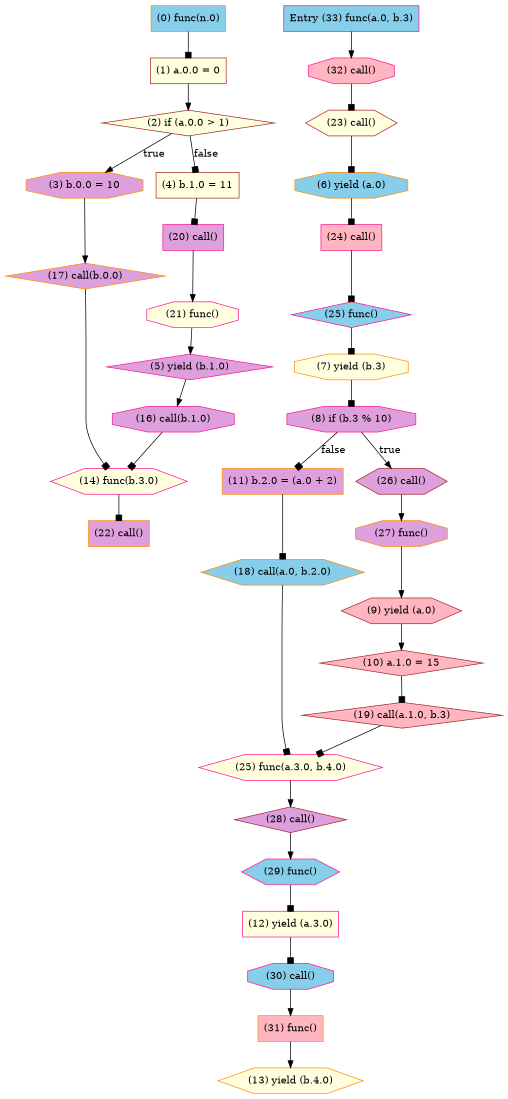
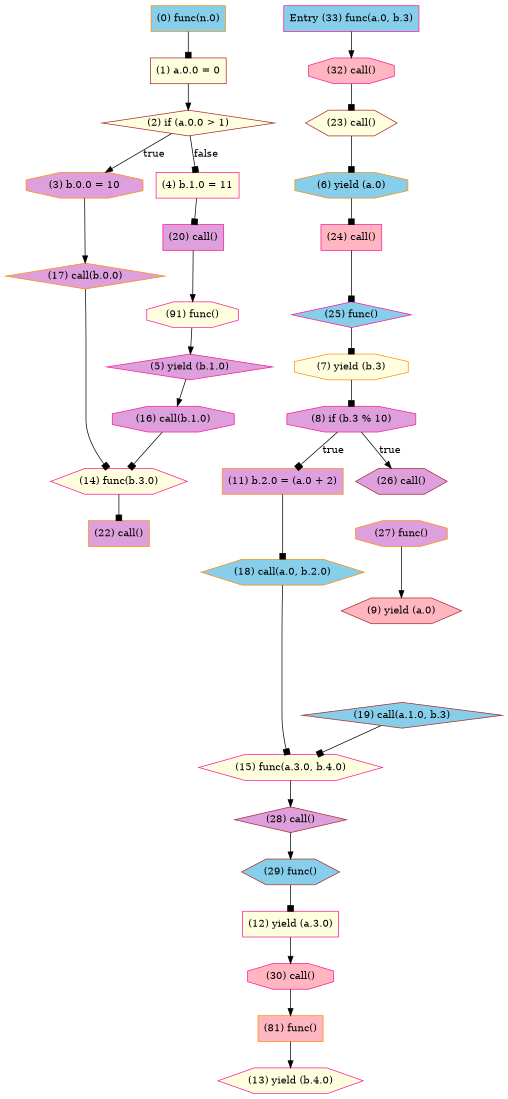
  digraph {
    node [color=deeppink fillcolor=plum shape=box style=filled]
    edge [arrowhead=box]
    n1 [color=darkorange fillcolor=skyblue label="(0) func(n.0)"]
    n2 [color=brown fillcolor=lightyellow label="(1) a.0.0 = 0"]
    n3 [color=brown fillcolor=lightyellow label="(2) if (a.0.0 > 1)" shape=diamond]
    n4 [color=darkorange label="(3) b.0.0 = 10" shape=octagon]
-   n5 [color=brown fillcolor=lightyellow label="(4) b.1.0 = 11"]
+   n5 [fillcolor=lightyellow label="(4) b.1.0 = 11"]
    n6 [color=darkorange label="(17) call(b.0.0)" shape=diamond]
    n7 [label="(20) call()"]
    n8 [fillcolor=lightyellow label="(14) func(b.3.0)" shape=hexagon]
-   n9 [fillcolor=lightyellow label="(21) func()" shape=octagon]
+   n9 [fillcolor=lightyellow label="(91) func()" shape=octagon]
    n10 [label="(5) yield (b.1.0)" shape=diamond]
    n11 [label="(16) call(b.1.0)" shape=octagon]
    n12 [color=darkorange fillcolor=skyblue label="(6) yield (a.0)" shape=octagon]
    n13 [fillcolor=lightpink label="(24) call()"]
    n14 [fillcolor=skyblue label="(25) func()" shape=diamond]
    n15 [color=darkorange fillcolor=lightyellow label="(7) yield (b.3)" shape=octagon]
    n16 [label="(8) if (b.3 % 10)" shape=octagon]
    n17 [color=darkorange label="(11) b.2.0 = (a.0 + 2)"]
    n18 [color=brown label="(26) call()" shape=hexagon]
    n19 [color=darkorange fillcolor=skyblue label="(18) call(a.0, b.2.0)" shape=hexagon]
    n20 [color=darkorange label="(27) func()" shape=octagon]
    n21 [color=brown fillcolor=lightpink label="(9) yield (a.0)" shape=hexagon]
-   n22 [color=brown fillcolor=lightpink label="(10) a.1.0 = 15" shape=diamond]
-   n23 [color=brown fillcolor=lightpink label="(19) call(a.1.0, b.3)" shape=diamond]
-   n24 [fillcolor=lightyellow label="(25) func(a.3.0, b.4.0)" shape=hexagon]
+   n23 [color=brown fillcolor=skyblue label="(19) call(a.1.0, b.3)" shape=diamond]
+   n24 [fillcolor=lightyellow label="(15) func(a.3.0, b.4.0)" shape=hexagon]
    n25 [fillcolor=lightyellow label="(12) yield (a.3.0)"]
-   n26 [fillcolor=skyblue label="(30) call()" shape=octagon]
-   n27 [color=darkorange fillcolor=lightpink label="(31) func()"]
-   n28 [color=darkorange fillcolor=lightyellow label="(13) yield (b.4.0)" shape=hexagon]
+   n26 [fillcolor=lightpink label="(30) call()" shape=octagon]
+   n27 [color=darkorange fillcolor=lightpink label="(81) func()"]
+   n28 [fillcolor=lightyellow label="(13) yield (b.4.0)" shape=hexagon]
    n29 [color=darkorange label="(22) call()"]
    n30 [color=brown label="(28) call()" shape=diamond]
-   n31 [fillcolor=skyblue label="(29) func()" shape=hexagon]
+   n31 [color=brown fillcolor=skyblue label="(29) func()" shape=hexagon]
    n32 [color=brown fillcolor=lightyellow label="(23) call()" shape=hexagon]
    n33 [fillcolor=lightpink label="(32) call()" shape=octagon]
    n34 [fillcolor=skyblue label="Entry (33) func(a.0, b.3)"]
    n1 -> n2
    n2 -> n3 [arrowhead=normal]
    n3 -> n4 [arrowhead=normal label=true]
    n3 -> n5 [label=false]
    n4 -> n6 [arrowhead=normal]
    n5 -> n7
    n6 -> n8
    n7 -> n9 [arrowhead=normal]
    n8 -> n29
    n9 -> n10 [arrowhead=normal]
    n10 -> n11 [arrowhead=normal]
    n11 -> n8
    n12 -> n13
    n13 -> n14
    n14 -> n15
    n15 -> n16
-   n16 -> n17 [label=false]
+   n16 -> n17 [label=true]
    n16 -> n18 [arrowhead=normal label=true]
    n17 -> n19
-   n18 -> n20 [arrowhead=normal]
    n19 -> n24
    n20 -> n21 [arrowhead=normal]
-   n21 -> n22 [arrowhead=normal]
-   n22 -> n23
    n23 -> n24
    n24 -> n30 [arrowhead=normal]
-   n25 -> n26
+   n25 -> n26 [arrowhead=normal]
    n26 -> n27 [arrowhead=normal]
    n27 -> n28 [arrowhead=normal]
    n30 -> n31 [arrowhead=normal]
    n31 -> n25
    n32 -> n12
    n33 -> n32
    n34 -> n33 [arrowhead=normal]
  }
